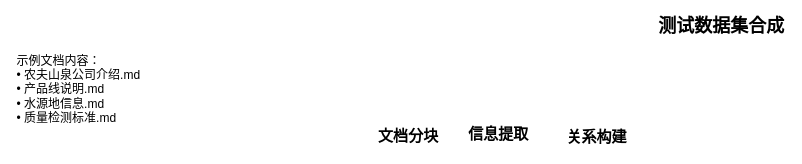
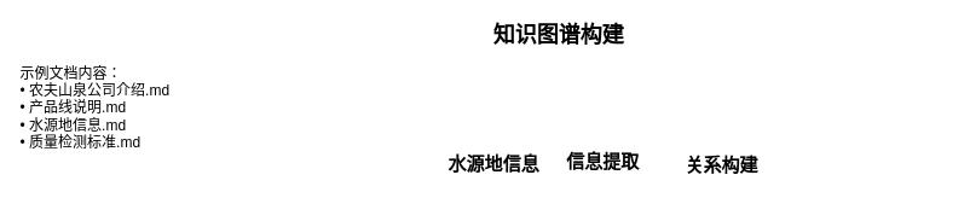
  <mxCell id="0" />
  <mxCell id="1" parent="0" />
  <mxCell id="2" value="&lt;div&gt;&lt;font style=&quot;font-size: 16px;&quot;&gt;示例文档内容：&lt;/font&gt;&lt;/div&gt;&lt;div&gt;&lt;font style=&quot;font-size: 16px;&quot;&gt;• 农夫山泉公司介绍.md&lt;/font&gt;&lt;/div&gt;&lt;div&gt;&lt;font style=&quot;font-size: 16px;&quot;&gt;• 产品线说明.md&lt;/font&gt;&lt;/div&gt;&lt;div&gt;&lt;font style=&quot;font-size: 16px;&quot;&gt;• 水源地信息.md&lt;/font&gt;&lt;/div&gt;&lt;div&gt;&lt;font style=&quot;font-size: 16px;&quot;&gt;• 质量检测标准.md&lt;/font&gt;&lt;/div&gt;" style="text;html=1;align=left;verticalAlign=middle;whiteSpace=wrap;rounded=0;" vertex="1" parent="1"><mxGeometry x="20" y="64" width="171" height="108" as="geometry" /></mxCell>
- <mxCell id="4" value="&lt;b style=&quot;&quot;&gt;&lt;font style=&quot;font-size: 24px;&quot;&gt;测试数据集合成&lt;/font&gt;&lt;/b&gt;" style="text;html=1;align=center;verticalAlign=middle;whiteSpace=wrap;rounded=0;" vertex="1" parent="1"><mxGeometry x="876" y="20" width="171" height="30" as="geometry" /></mxCell>
- <mxCell id="5" value="&lt;span style=&quot;font-size: 20px;&quot;&gt;&lt;b&gt;文档分块&lt;/b&gt;&lt;/span&gt;" style="text;html=1;align=center;verticalAlign=middle;whiteSpace=wrap;rounded=0;" vertex="1" parent="1"><mxGeometry x="482" y="164" width="124" height="30" as="geometry" /></mxCell>
+ <mxCell id="3" value="&lt;b style=&quot;&quot;&gt;&lt;font style=&quot;font-size: 24px;&quot;&gt;知识图谱构建&lt;/font&gt;&lt;/b&gt;" style="text;html=1;align=center;verticalAlign=middle;whiteSpace=wrap;rounded=0;" vertex="1" parent="1"><mxGeometry x="541" y="23" width="149" height="30" as="geometry" /></mxCell>
+ <mxCell id="5" value="&lt;span style=&quot;font-size: 20px;&quot;&gt;&lt;b&gt;水源地信息&lt;/b&gt;&lt;/span&gt;" style="text;html=1;align=center;verticalAlign=middle;whiteSpace=wrap;rounded=0;" vertex="1" parent="1"><mxGeometry x="482" y="164" width="124" height="30" as="geometry" /></mxCell>
  <mxCell id="6" value="&lt;span style=&quot;font-size: 20px;&quot;&gt;&lt;b&gt;信息提取&lt;/b&gt;&lt;/span&gt;" style="text;html=1;align=center;verticalAlign=middle;whiteSpace=wrap;rounded=0;" vertex="1" parent="1"><mxGeometry x="602" y="162" width="124" height="30" as="geometry" /></mxCell>
  <mxCell id="7" value="&lt;span style=&quot;font-size: 20px;&quot;&gt;&lt;b&gt;关系构建&lt;/b&gt;&lt;/span&gt;" style="text;html=1;align=center;verticalAlign=middle;whiteSpace=wrap;rounded=0;" vertex="1" parent="1"><mxGeometry x="733" y="166" width="124" height="30" as="geometry" /></mxCell>
